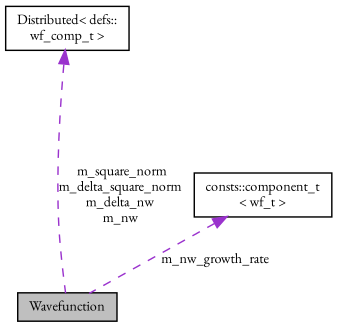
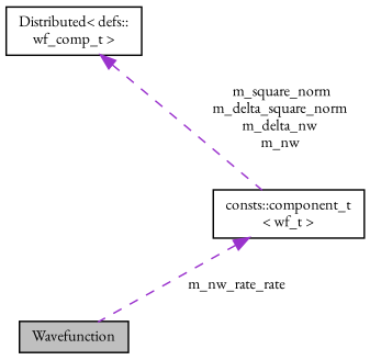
  digraph {
    fontname="EB Garamond"
    node [color=black fillcolor=white fontname="EB Garamond" fontsize=10 shape=record style=filled]
    edge [color=darkorchid3 dir=back fontname="EB Garamond" fontsize=10 labelfontname=Helvetica labelfontsize=10 style=dashed]
    n1 [fillcolor=grey75 fontcolor=black height=0.2 label=Wavefunction width=0.4]
    n2 [height=0.2 label="Distributed\< defs::\lwf_comp_t \>" width=0.4]
    n3 [height=0.2 label="consts::component_t\l\< wf_t \>" width=0.4]
-   n2 -> n1 [label=" m_square_norm\nm_delta_square_norm\nm_delta_nw\nm_nw"]
-   n3 -> n1 [label=" m_nw_growth_rate"]
+   n2 -> n3 [label=" m_square_norm\nm_delta_square_norm\nm_delta_nw\nm_nw"]
+   n3 -> n1 [label=" m_nw_rate_rate"]
  }
